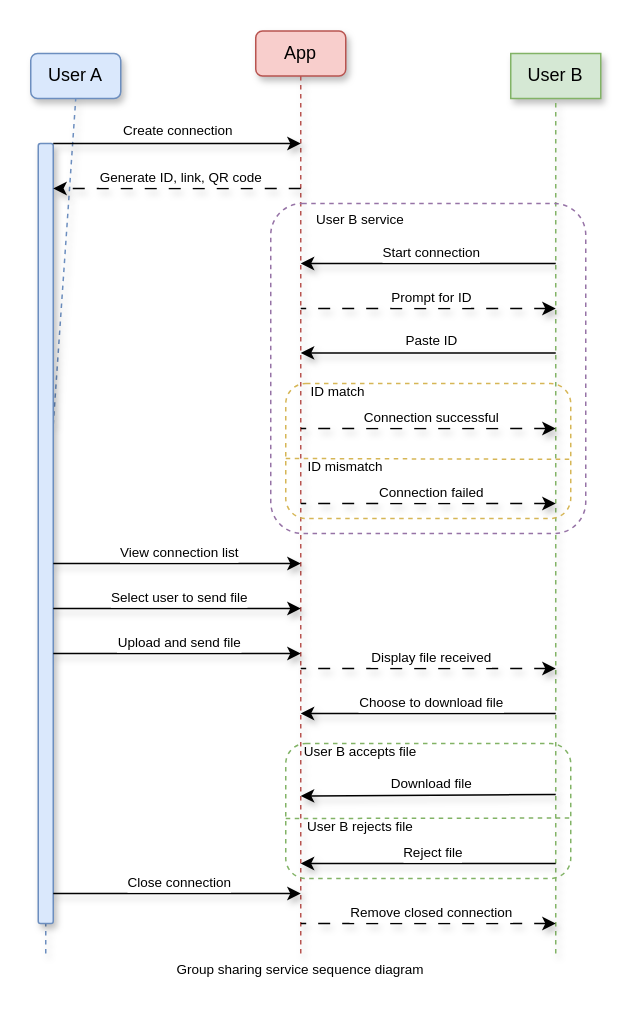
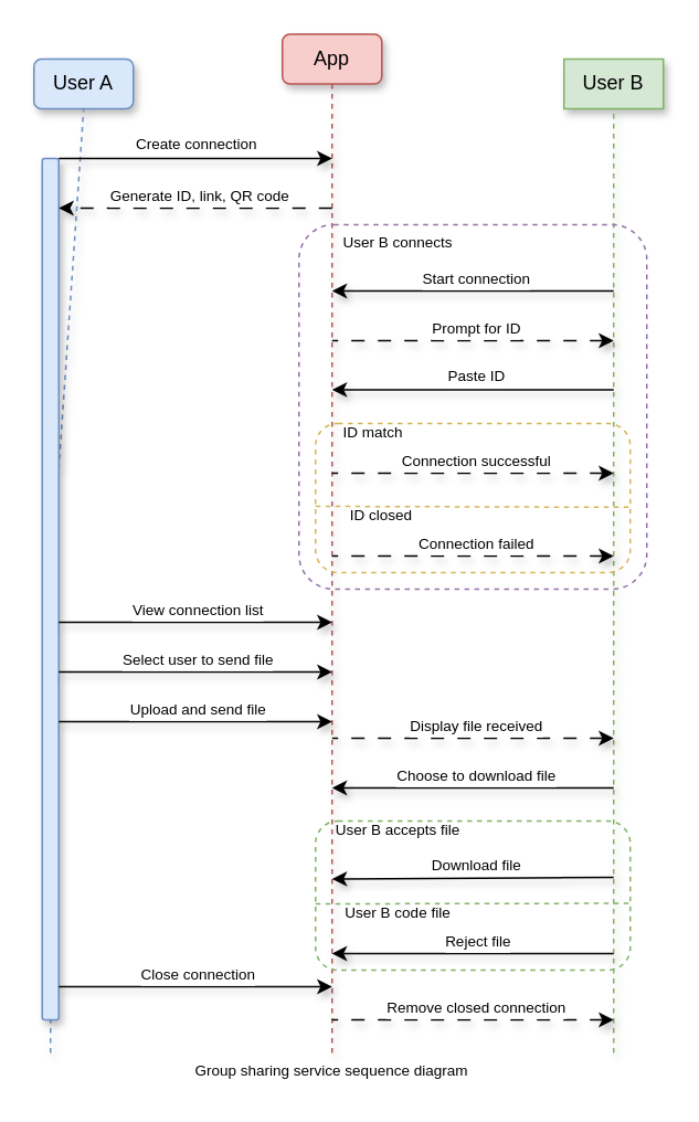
  <mxCell id="0" />
  <mxCell id="1" parent="0" />
  <mxCell id="2" value="User A" style="rounded=1;whiteSpace=wrap;html=1;fillColor=#dae8fc;strokeColor=#6c8ebf;shadow=1;" parent="1" vertex="1"><mxGeometry x="20" y="35" width="60" height="30" as="geometry" /></mxCell>
  <mxCell id="3" value="" style="endArrow=none;html=1;rounded=0;entryX=0.5;entryY=1;entryDx=0;entryDy=0;dashed=1;shadow=1;fillColor=#dae8fc;strokeColor=#6c8ebf;" parent="1" source="9" target="2" edge="1"><mxGeometry width="50" height="50" relative="1" as="geometry"><mxPoint x="30" y="635" as="sourcePoint" /><mxPoint x="30" y="385" as="targetPoint" /></mxGeometry></mxCell>
  <mxCell id="4" value="App" style="rounded=1;whiteSpace=wrap;html=1;fillColor=#f8cecc;strokeColor=#b85450;shadow=1;" parent="1" vertex="1"><mxGeometry x="170" y="20" width="60" height="30" as="geometry" /></mxCell>
  <mxCell id="5" value="" style="endArrow=none;html=1;rounded=0;entryX=0.5;entryY=1;entryDx=0;entryDy=0;dashed=1;shadow=1;fillColor=#f8cecc;strokeColor=#b85450;" parent="1" target="4" edge="1"><mxGeometry width="50" height="50" relative="1" as="geometry"><mxPoint x="200" y="635" as="sourcePoint" /><mxPoint x="200" y="385" as="targetPoint" /></mxGeometry></mxCell>
  <mxCell id="6" value="User B" style="whiteSpace=wrap;html=1;fillColor=#d5e8d4;strokeColor=#82b366;shadow=1;rounded=0;" parent="1" vertex="1"><mxGeometry x="340" y="35" width="60" height="30" as="geometry" /></mxCell>
  <mxCell id="7" value="" style="endArrow=none;html=1;rounded=0;entryX=0.5;entryY=1;entryDx=0;entryDy=0;dashed=1;shadow=1;fillColor=#d5e8d4;strokeColor=#82b366;" parent="1" target="6" edge="1"><mxGeometry width="50" height="50" relative="1" as="geometry"><mxPoint x="370" y="635" as="sourcePoint" /><mxPoint x="370" y="385" as="targetPoint" /></mxGeometry></mxCell>
  <mxCell id="8" value="" style="endArrow=none;html=1;rounded=0;entryX=0.5;entryY=1;entryDx=0;entryDy=0;dashed=1;fillColor=#dae8fc;strokeColor=#6c8ebf;shadow=1;" parent="1" target="9" edge="1"><mxGeometry width="50" height="50" relative="1" as="geometry"><mxPoint x="30" y="635" as="sourcePoint" /><mxPoint x="30" y="55" as="targetPoint" /></mxGeometry></mxCell>
  <mxCell id="9" value="" style="rounded=1;whiteSpace=wrap;html=1;arcSize=15;fillColor=#dae8fc;strokeColor=#6c8ebf;shadow=1;" parent="1" vertex="1"><mxGeometry x="25" y="95" width="10" height="520" as="geometry" /></mxCell>
  <mxCell id="10" value="" style="endArrow=classic;html=1;rounded=0;fontFamily=Helvetica;fontSize=12;fontColor=default;shadow=1;" parent="1" edge="1"><mxGeometry width="50" height="50" relative="1" as="geometry"><mxPoint x="35" y="95" as="sourcePoint" /><mxPoint x="200" y="95" as="targetPoint" /></mxGeometry></mxCell>
  <mxCell id="11" value="&lt;font style=&quot;font-size: 9px;&quot;&gt;Create connection&lt;/font&gt;" style="edgeLabel;html=1;align=center;verticalAlign=middle;resizable=0;points=[];rounded=1;strokeColor=default;fontFamily=Helvetica;fontSize=12;fontColor=default;fillColor=default;" parent="10" vertex="1" connectable="0"><mxGeometry x="-0.001" y="-2" relative="1" as="geometry"><mxPoint y="-12" as="offset" /></mxGeometry></mxCell>
  <mxCell id="12" value="" style="endArrow=classic;html=1;rounded=0;fontFamily=Helvetica;fontSize=12;fontColor=default;dashed=1;dashPattern=8 8;shadow=1;" parent="1" edge="1"><mxGeometry width="50" height="50" relative="1" as="geometry"><mxPoint x="200" y="125" as="sourcePoint" /><mxPoint x="35" y="125" as="targetPoint" /></mxGeometry></mxCell>
  <mxCell id="13" value="&lt;font style=&quot;font-size: 9px;&quot;&gt;Generate ID, link, QR code&lt;/font&gt;" style="edgeLabel;html=1;align=center;verticalAlign=middle;resizable=0;points=[];rounded=1;strokeColor=default;fontFamily=Helvetica;fontSize=12;fontColor=default;fillColor=default;" parent="12" vertex="1" connectable="0"><mxGeometry x="0.07" relative="1" as="geometry"><mxPoint x="7" y="-9" as="offset" /></mxGeometry></mxCell>
  <mxCell id="14" value="" style="rounded=1;whiteSpace=wrap;html=1;strokeColor=#9673a6;align=center;verticalAlign=middle;fontFamily=Helvetica;fontSize=12;fillColor=none;dashed=1;arcSize=10;" parent="1" vertex="1"><mxGeometry x="180" y="135" width="210" height="220" as="geometry" /></mxCell>
- <mxCell id="15" value="&lt;font style=&quot;font-size: 9px;&quot;&gt;User B service&lt;/font&gt;" style="text;html=1;align=center;verticalAlign=middle;whiteSpace=wrap;rounded=0;fontFamily=Helvetica;fontSize=12;fontColor=default;" parent="1" vertex="1"><mxGeometry x="200" y="135" width="80" height="20" as="geometry" /></mxCell>
+ <mxCell id="15" value="&lt;font style=&quot;font-size: 9px;&quot;&gt;User B connects&lt;/font&gt;" style="text;html=1;align=center;verticalAlign=middle;whiteSpace=wrap;rounded=0;fontFamily=Helvetica;fontSize=12;fontColor=default;" parent="1" vertex="1"><mxGeometry x="200" y="135" width="80" height="20" as="geometry" /></mxCell>
  <mxCell id="16" value="" style="endArrow=classic;html=1;rounded=0;fontFamily=Helvetica;fontSize=12;fontColor=default;shadow=1;" parent="1" edge="1"><mxGeometry width="50" height="50" relative="1" as="geometry"><mxPoint x="370" y="175" as="sourcePoint" /><mxPoint x="200" y="175" as="targetPoint" /></mxGeometry></mxCell>
  <mxCell id="17" value="&lt;font style=&quot;font-size: 9px;&quot;&gt;Start connection&lt;/font&gt;" style="edgeLabel;html=1;align=center;verticalAlign=middle;resizable=0;points=[];rounded=1;strokeColor=default;fontFamily=Helvetica;fontSize=12;fontColor=default;fillColor=default;" parent="16" vertex="1" connectable="0"><mxGeometry x="0.015" y="-1" relative="1" as="geometry"><mxPoint x="2" y="-8" as="offset" /></mxGeometry></mxCell>
  <mxCell id="18" value="" style="endArrow=none;html=1;rounded=0;fontFamily=Helvetica;fontSize=12;fontColor=default;exitX=0.905;exitY=0.2;exitDx=0;exitDy=0;exitPerimeter=0;shadow=1;startArrow=classic;startFill=1;endFill=0;dashed=1;dashPattern=8 8;" parent="1" edge="1"><mxGeometry width="50" height="50" relative="1" as="geometry"><mxPoint x="370" y="205" as="sourcePoint" /><mxPoint x="200" y="205" as="targetPoint" /></mxGeometry></mxCell>
  <mxCell id="19" value="&lt;font style=&quot;font-size: 9px;&quot;&gt;Prompt for ID&lt;/font&gt;" style="edgeLabel;html=1;align=center;verticalAlign=middle;resizable=0;points=[];rounded=1;strokeColor=default;fontFamily=Helvetica;fontSize=12;fontColor=default;fillColor=default;" parent="18" vertex="1" connectable="0"><mxGeometry x="0.015" y="-1" relative="1" as="geometry"><mxPoint x="2" y="-8" as="offset" /></mxGeometry></mxCell>
  <mxCell id="20" value="" style="endArrow=classic;html=1;rounded=0;fontFamily=Helvetica;fontSize=12;fontColor=default;exitX=0.905;exitY=0.2;exitDx=0;exitDy=0;exitPerimeter=0;shadow=1;" parent="1" edge="1"><mxGeometry width="50" height="50" relative="1" as="geometry"><mxPoint x="370" y="234.62" as="sourcePoint" /><mxPoint x="200" y="234.62" as="targetPoint" /></mxGeometry></mxCell>
  <mxCell id="21" value="&lt;font style=&quot;font-size: 9px;&quot;&gt;Paste ID&lt;/font&gt;" style="edgeLabel;html=1;align=center;verticalAlign=middle;resizable=0;points=[];rounded=1;strokeColor=default;fontFamily=Helvetica;fontSize=12;fontColor=default;fillColor=default;" parent="20" vertex="1" connectable="0"><mxGeometry x="0.015" y="-1" relative="1" as="geometry"><mxPoint x="2" y="-8" as="offset" /></mxGeometry></mxCell>
  <mxCell id="22" value="" style="rounded=1;whiteSpace=wrap;html=1;strokeColor=#d6b656;align=center;verticalAlign=middle;fontFamily=Helvetica;fontSize=12;fillColor=none;dashed=1;" parent="1" vertex="1"><mxGeometry x="190" y="255" width="190" height="90" as="geometry" /></mxCell>
  <mxCell id="23" value="&lt;font style=&quot;font-size: 9px;&quot;&gt;ID match&lt;/font&gt;" style="text;html=1;align=center;verticalAlign=middle;whiteSpace=wrap;rounded=0;fontFamily=Helvetica;fontSize=12;fontColor=default;" parent="1" vertex="1"><mxGeometry x="200" y="255" width="50" height="10" as="geometry" /></mxCell>
  <mxCell id="24" value="" style="endArrow=none;html=1;rounded=0;fontFamily=Helvetica;fontSize=12;fontColor=default;exitX=0.905;exitY=0.2;exitDx=0;exitDy=0;exitPerimeter=0;shadow=1;startArrow=classic;startFill=1;endFill=0;dashed=1;dashPattern=8 8;" parent="1" edge="1"><mxGeometry width="50" height="50" relative="1" as="geometry"><mxPoint x="370" y="285" as="sourcePoint" /><mxPoint x="200" y="285" as="targetPoint" /></mxGeometry></mxCell>
  <mxCell id="25" value="&lt;font style=&quot;font-size: 9px;&quot;&gt;Connection successful&lt;/font&gt;" style="edgeLabel;html=1;align=center;verticalAlign=middle;resizable=0;points=[];rounded=1;strokeColor=default;fontFamily=Helvetica;fontSize=12;fontColor=default;fillColor=default;" parent="24" vertex="1" connectable="0"><mxGeometry x="0.015" y="-1" relative="1" as="geometry"><mxPoint x="2" y="-8" as="offset" /></mxGeometry></mxCell>
  <mxCell id="26" value="" style="endArrow=none;html=1;rounded=0;fontFamily=Helvetica;fontSize=12;fontColor=default;entryX=1;entryY=0.562;entryDx=0;entryDy=0;entryPerimeter=0;dashed=1;fillColor=#fff2cc;strokeColor=#d6b656;" parent="1" target="22" edge="1"><mxGeometry width="50" height="50" relative="1" as="geometry"><mxPoint x="190" y="305" as="sourcePoint" /><mxPoint x="240" y="255" as="targetPoint" /></mxGeometry></mxCell>
- <mxCell id="27" value="&lt;font style=&quot;font-size: 9px;&quot;&gt;ID mismatch&lt;/font&gt;" style="text;html=1;align=center;verticalAlign=middle;whiteSpace=wrap;rounded=0;fontFamily=Helvetica;fontSize=12;fontColor=default;" parent="1" vertex="1"><mxGeometry x="200" y="305" width="60" height="10" as="geometry" /></mxCell>
+ <mxCell id="27" value="&lt;font style=&quot;font-size: 9px;&quot;&gt;ID closed&lt;/font&gt;" style="text;html=1;align=center;verticalAlign=middle;whiteSpace=wrap;rounded=0;fontFamily=Helvetica;fontSize=12;fontColor=default;" parent="1" vertex="1"><mxGeometry x="200" y="305" width="60" height="10" as="geometry" /></mxCell>
  <mxCell id="28" value="" style="endArrow=none;html=1;rounded=0;fontFamily=Helvetica;fontSize=12;fontColor=default;exitX=0.905;exitY=0.2;exitDx=0;exitDy=0;exitPerimeter=0;shadow=1;startArrow=classic;startFill=1;endFill=0;dashed=1;dashPattern=8 8;" parent="1" edge="1"><mxGeometry width="50" height="50" relative="1" as="geometry"><mxPoint x="370" y="335" as="sourcePoint" /><mxPoint x="200" y="335" as="targetPoint" /></mxGeometry></mxCell>
  <mxCell id="29" value="&lt;font style=&quot;font-size: 9px;&quot;&gt;Connection failed&lt;/font&gt;" style="edgeLabel;html=1;align=center;verticalAlign=middle;resizable=0;points=[];rounded=1;strokeColor=default;fontFamily=Helvetica;fontSize=12;fontColor=default;fillColor=default;" parent="28" vertex="1" connectable="0"><mxGeometry x="0.015" y="-1" relative="1" as="geometry"><mxPoint x="2" y="-8" as="offset" /></mxGeometry></mxCell>
  <mxCell id="30" value="" style="endArrow=none;html=1;rounded=0;fontFamily=Helvetica;fontSize=12;fontColor=default;shadow=1;startArrow=classic;startFill=1;endFill=0;" parent="1" edge="1"><mxGeometry width="50" height="50" relative="1" as="geometry"><mxPoint x="200" y="375" as="sourcePoint" /><mxPoint x="35" y="375" as="targetPoint" /></mxGeometry></mxCell>
  <mxCell id="31" value="&lt;font style=&quot;font-size: 9px;&quot;&gt;View connection list&lt;/font&gt;" style="edgeLabel;html=1;align=center;verticalAlign=middle;resizable=0;points=[];rounded=1;strokeColor=default;fontFamily=Helvetica;fontSize=12;fontColor=default;fillColor=default;" parent="30" vertex="1" connectable="0"><mxGeometry x="0.015" y="-1" relative="1" as="geometry"><mxPoint x="2" y="-8" as="offset" /></mxGeometry></mxCell>
  <mxCell id="32" value="" style="endArrow=none;html=1;rounded=0;fontFamily=Helvetica;fontSize=12;fontColor=default;shadow=1;startArrow=classic;startFill=1;endFill=0;" parent="1" edge="1"><mxGeometry width="50" height="50" relative="1" as="geometry"><mxPoint x="200" y="405" as="sourcePoint" /><mxPoint x="35" y="405" as="targetPoint" /></mxGeometry></mxCell>
  <mxCell id="33" value="&lt;font style=&quot;font-size: 9px;&quot;&gt;Select user to send file&lt;/font&gt;" style="edgeLabel;html=1;align=center;verticalAlign=middle;resizable=0;points=[];rounded=1;strokeColor=default;fontFamily=Helvetica;fontSize=12;fontColor=default;fillColor=default;" parent="32" vertex="1" connectable="0"><mxGeometry x="0.015" y="-1" relative="1" as="geometry"><mxPoint x="2" y="-8" as="offset" /></mxGeometry></mxCell>
  <mxCell id="34" value="" style="endArrow=none;html=1;rounded=0;fontFamily=Helvetica;fontSize=12;fontColor=default;shadow=1;startArrow=classic;startFill=1;endFill=0;" parent="1" edge="1"><mxGeometry width="50" height="50" relative="1" as="geometry"><mxPoint x="200" y="435" as="sourcePoint" /><mxPoint x="35" y="435" as="targetPoint" /></mxGeometry></mxCell>
  <mxCell id="35" value="&lt;font style=&quot;font-size: 9px;&quot;&gt;Upload and send file&lt;/font&gt;" style="edgeLabel;html=1;align=center;verticalAlign=middle;resizable=0;points=[];rounded=1;strokeColor=default;fontFamily=Helvetica;fontSize=12;fontColor=default;fillColor=default;" parent="34" vertex="1" connectable="0"><mxGeometry x="0.015" y="-1" relative="1" as="geometry"><mxPoint x="2" y="-8" as="offset" /></mxGeometry></mxCell>
  <mxCell id="36" value="" style="endArrow=none;html=1;rounded=0;fontFamily=Helvetica;fontSize=12;fontColor=default;exitX=0.905;exitY=0.2;exitDx=0;exitDy=0;exitPerimeter=0;shadow=1;startArrow=classic;startFill=1;endFill=0;dashed=1;dashPattern=8 8;" parent="1" edge="1"><mxGeometry width="50" height="50" relative="1" as="geometry"><mxPoint x="370" y="445" as="sourcePoint" /><mxPoint x="200" y="445" as="targetPoint" /></mxGeometry></mxCell>
  <mxCell id="37" value="&lt;font style=&quot;font-size: 9px;&quot;&gt;Display file received&lt;/font&gt;" style="edgeLabel;html=1;align=center;verticalAlign=middle;resizable=0;points=[];rounded=1;strokeColor=default;fontFamily=Helvetica;fontSize=12;fontColor=default;fillColor=default;" parent="36" vertex="1" connectable="0"><mxGeometry x="0.015" y="-1" relative="1" as="geometry"><mxPoint x="2" y="-8" as="offset" /></mxGeometry></mxCell>
  <mxCell id="38" value="" style="endArrow=classic;html=1;rounded=0;fontFamily=Helvetica;fontSize=12;fontColor=default;exitX=0.905;exitY=0.2;exitDx=0;exitDy=0;exitPerimeter=0;shadow=1;" parent="1" edge="1"><mxGeometry width="50" height="50" relative="1" as="geometry"><mxPoint x="370" y="475" as="sourcePoint" /><mxPoint x="200" y="475" as="targetPoint" /></mxGeometry></mxCell>
  <mxCell id="39" value="&lt;font style=&quot;font-size: 9px;&quot;&gt;Choose to download file&lt;/font&gt;" style="edgeLabel;html=1;align=center;verticalAlign=middle;resizable=0;points=[];rounded=1;strokeColor=default;fontFamily=Helvetica;fontSize=12;fontColor=default;fillColor=default;" parent="38" vertex="1" connectable="0"><mxGeometry x="0.015" y="-1" relative="1" as="geometry"><mxPoint x="2" y="-8" as="offset" /></mxGeometry></mxCell>
  <mxCell id="40" value="" style="rounded=1;whiteSpace=wrap;html=1;strokeColor=#82b366;align=center;verticalAlign=middle;fontFamily=Helvetica;fontSize=12;fillColor=none;dashed=1;" parent="1" vertex="1"><mxGeometry x="190" y="495" width="190" height="90" as="geometry" /></mxCell>
  <mxCell id="41" value="" style="endArrow=classic;html=1;rounded=0;fontFamily=Helvetica;fontSize=12;fontColor=default;shadow=1;" parent="1" edge="1"><mxGeometry width="50" height="50" relative="1" as="geometry"><mxPoint x="370" y="529" as="sourcePoint" /><mxPoint x="200" y="530" as="targetPoint" /></mxGeometry></mxCell>
  <mxCell id="42" value="&lt;font style=&quot;font-size: 9px;&quot;&gt;Download file&lt;/font&gt;" style="edgeLabel;html=1;align=center;verticalAlign=middle;resizable=0;points=[];rounded=1;strokeColor=default;fontFamily=Helvetica;fontSize=12;fontColor=default;fillColor=default;" parent="41" vertex="1" connectable="0"><mxGeometry x="0.005" y="-4" relative="1" as="geometry"><mxPoint x="2" y="-5" as="offset" /></mxGeometry></mxCell>
  <mxCell id="43" value="&lt;font style=&quot;font-size: 9px;&quot;&gt;User B accepts file&lt;/font&gt;" style="text;html=1;align=center;verticalAlign=middle;whiteSpace=wrap;rounded=0;fontFamily=Helvetica;fontSize=12;fontColor=default;" parent="1" vertex="1"><mxGeometry x="200" y="495" width="80" height="10" as="geometry" /></mxCell>
  <mxCell id="44" value="" style="endArrow=none;html=1;rounded=0;fontFamily=Helvetica;fontSize=12;fontColor=default;entryX=0.999;entryY=0.552;entryDx=0;entryDy=0;entryPerimeter=0;dashed=1;fillColor=#d5e8d4;strokeColor=#82b366;" parent="1" target="40" edge="1"><mxGeometry width="50" height="50" relative="1" as="geometry"><mxPoint x="190" y="545" as="sourcePoint" /><mxPoint x="240" y="495" as="targetPoint" /></mxGeometry></mxCell>
- <mxCell id="45" value="&lt;font style=&quot;font-size: 9px;&quot;&gt;User B rejects file&lt;/font&gt;" style="text;html=1;align=center;verticalAlign=middle;whiteSpace=wrap;rounded=0;fontFamily=Helvetica;fontSize=12;fontColor=default;" parent="1" vertex="1"><mxGeometry x="200" y="545" width="80" height="10" as="geometry" /></mxCell>
+ <mxCell id="45" value="&lt;font style=&quot;font-size: 9px;&quot;&gt;User B code file&lt;/font&gt;" style="text;html=1;align=center;verticalAlign=middle;whiteSpace=wrap;rounded=0;fontFamily=Helvetica;fontSize=12;fontColor=default;" parent="1" vertex="1"><mxGeometry x="200" y="545" width="80" height="10" as="geometry" /></mxCell>
  <mxCell id="46" value="" style="endArrow=classic;html=1;rounded=0;fontFamily=Helvetica;fontSize=12;fontColor=default;exitX=0.947;exitY=0.292;exitDx=0;exitDy=0;exitPerimeter=0;shadow=1;" parent="1" edge="1"><mxGeometry width="50" height="50" relative="1" as="geometry"><mxPoint x="370" y="575" as="sourcePoint" /><mxPoint x="200" y="575" as="targetPoint" /></mxGeometry></mxCell>
  <mxCell id="47" value="&lt;font style=&quot;font-size: 9px;&quot;&gt;Reject file&lt;/font&gt;" style="edgeLabel;html=1;align=center;verticalAlign=middle;resizable=0;points=[];rounded=1;strokeColor=default;fontFamily=Helvetica;fontSize=12;fontColor=default;fillColor=default;" parent="46" vertex="1" connectable="0"><mxGeometry x="0.005" y="-4" relative="1" as="geometry"><mxPoint x="2" y="-5" as="offset" /></mxGeometry></mxCell>
  <mxCell id="48" value="&lt;font style=&quot;font-size: 9px;&quot;&gt;Group sharing service sequence diagram&lt;/font&gt;" style="text;html=1;align=center;verticalAlign=middle;whiteSpace=wrap;rounded=0;fontFamily=Helvetica;fontSize=12;fontColor=default;" parent="1" vertex="1"><mxGeometry x="105" y="635" width="190" height="20" as="geometry" /></mxCell>
  <mxCell id="49" value="" style="endArrow=none;html=1;rounded=0;fontFamily=Helvetica;fontSize=12;fontColor=default;shadow=1;startArrow=classic;startFill=1;endFill=0;" edge="1" parent="1"><mxGeometry width="50" height="50" relative="1" as="geometry"><mxPoint x="200" y="595" as="sourcePoint" /><mxPoint x="35" y="595" as="targetPoint" /></mxGeometry></mxCell>
  <mxCell id="50" value="&lt;font style=&quot;font-size: 9px;&quot;&gt;Close connection&lt;/font&gt;" style="edgeLabel;html=1;align=center;verticalAlign=middle;resizable=0;points=[];rounded=1;strokeColor=default;fontFamily=Helvetica;fontSize=12;fontColor=default;fillColor=default;" vertex="1" connectable="0" parent="49"><mxGeometry x="0.015" y="-1" relative="1" as="geometry"><mxPoint x="2" y="-8" as="offset" /></mxGeometry></mxCell>
  <mxCell id="51" value="" style="endArrow=none;html=1;rounded=0;fontFamily=Helvetica;fontSize=12;fontColor=default;exitX=0.905;exitY=0.2;exitDx=0;exitDy=0;exitPerimeter=0;shadow=1;startArrow=classic;startFill=1;endFill=0;dashed=1;dashPattern=8 8;" edge="1" parent="1"><mxGeometry width="50" height="50" relative="1" as="geometry"><mxPoint x="370" y="615" as="sourcePoint" /><mxPoint x="200" y="615" as="targetPoint" /></mxGeometry></mxCell>
  <mxCell id="52" value="&lt;font style=&quot;font-size: 9px;&quot;&gt;Remove closed connection&lt;/font&gt;" style="edgeLabel;html=1;align=center;verticalAlign=middle;resizable=0;points=[];rounded=1;strokeColor=default;fontFamily=Helvetica;fontSize=12;fontColor=default;fillColor=default;" vertex="1" connectable="0" parent="51"><mxGeometry x="0.015" y="-1" relative="1" as="geometry"><mxPoint x="2" y="-8" as="offset" /></mxGeometry></mxCell>
